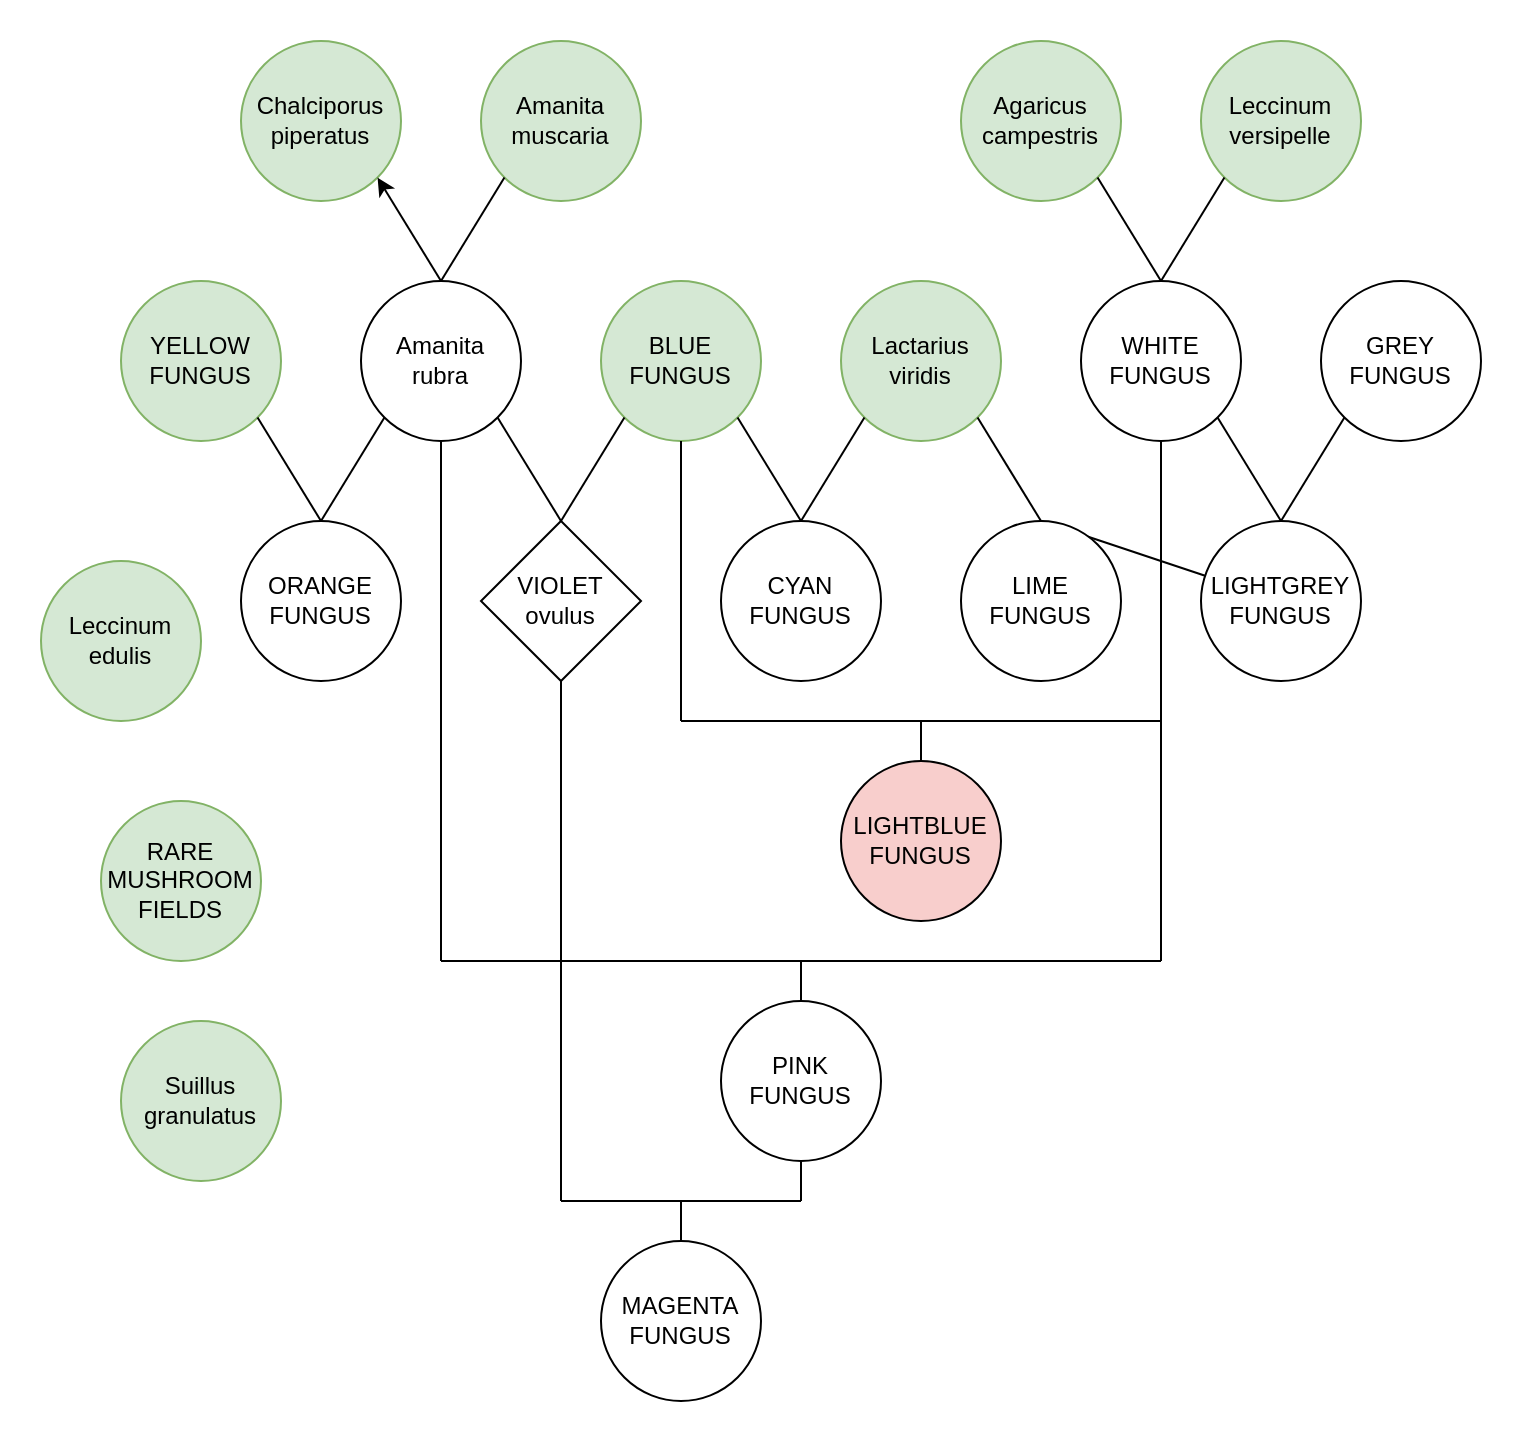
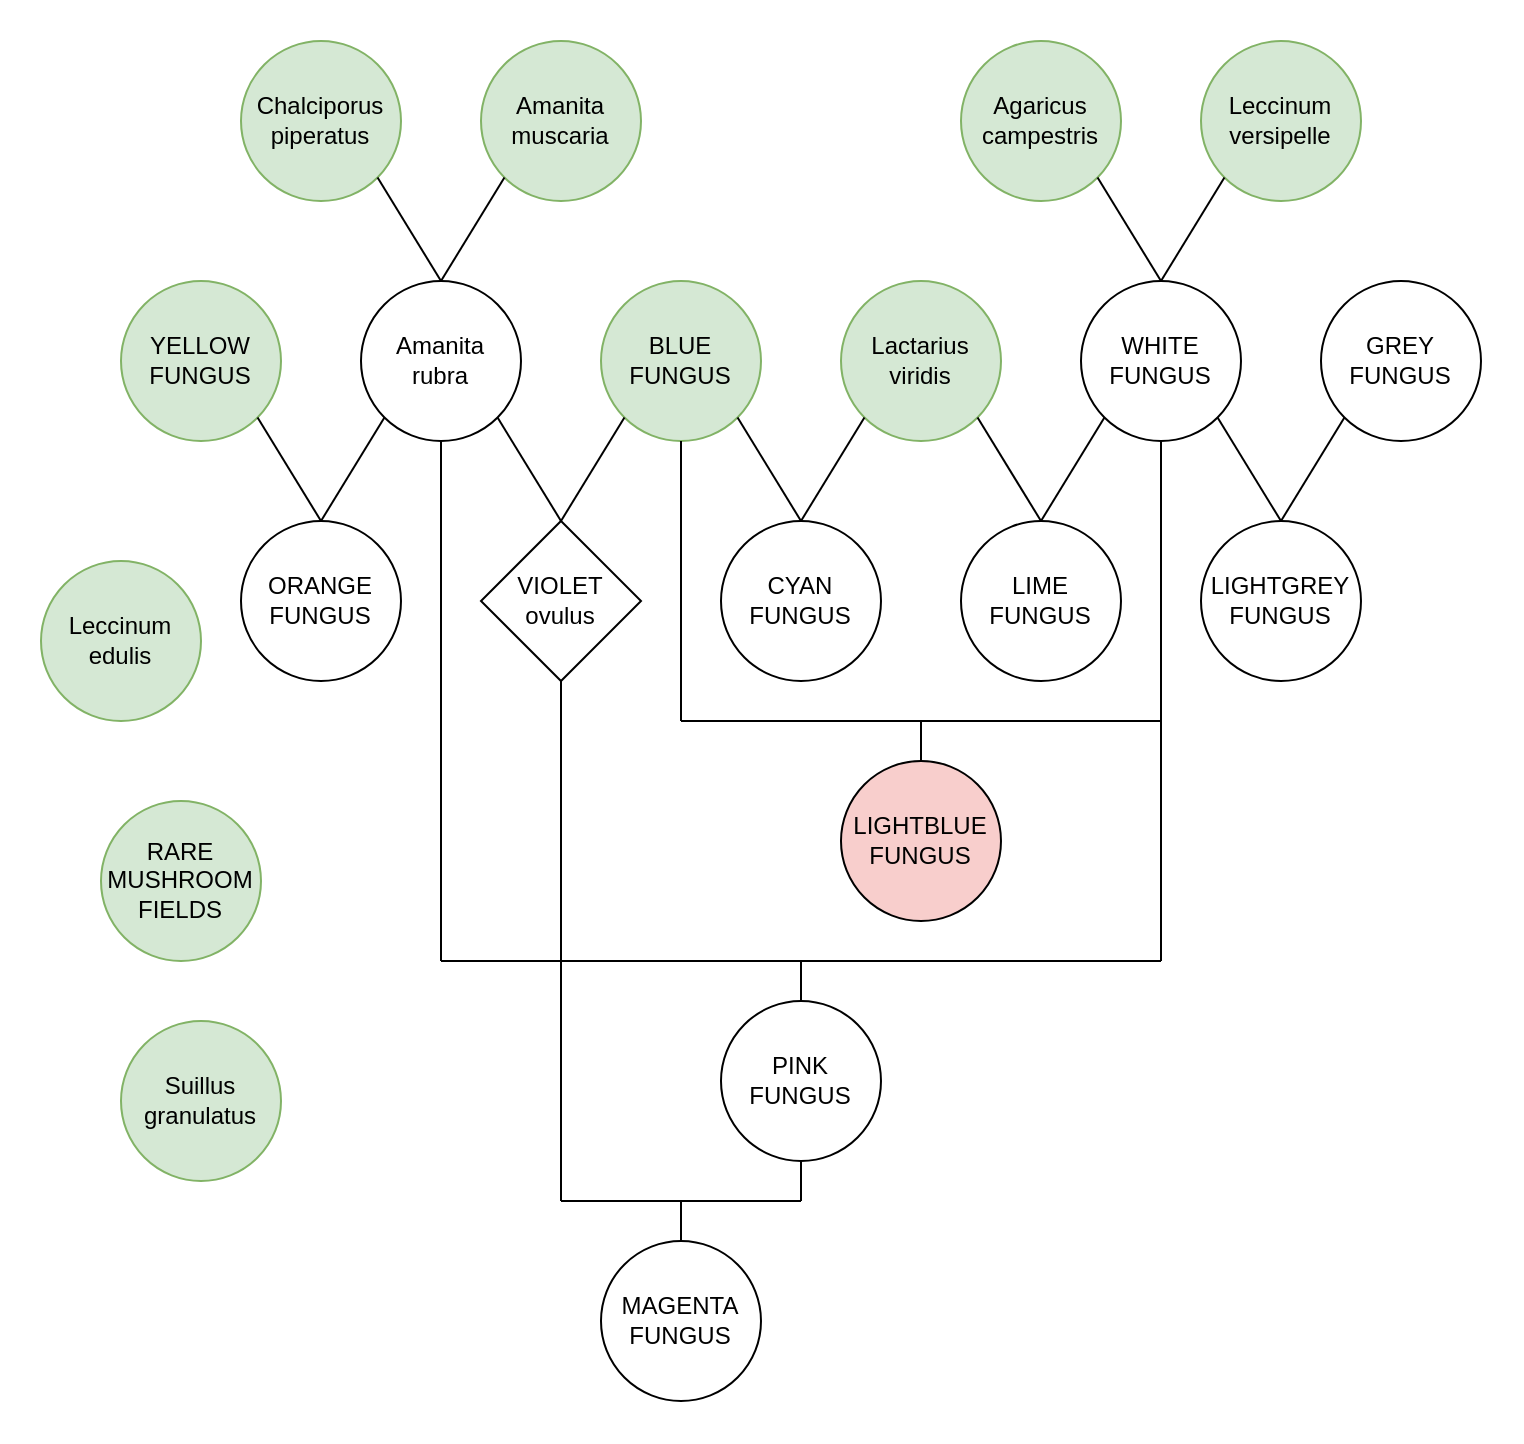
  <mxCell id="0" />
  <mxCell id="1" parent="0" />
  <mxCell id="2" value="Amanita&lt;br&gt;muscaria" style="ellipse;whiteSpace=wrap;html=1;aspect=fixed;fillColor=#d5e8d4;strokeColor=#82b366;" vertex="1" parent="1"><mxGeometry x="240" y="20" width="80" height="80" as="geometry" /></mxCell>
  <mxCell id="3" value="Chalciporus piperatus" style="ellipse;whiteSpace=wrap;html=1;aspect=fixed;fillColor=#d5e8d4;strokeColor=#82b366;" vertex="1" parent="1"><mxGeometry x="120" y="20" width="80" height="80" as="geometry" /></mxCell>
  <mxCell id="4" value="Amanita&lt;br&gt;rubra" style="ellipse;whiteSpace=wrap;html=1;aspect=fixed;" vertex="1" parent="1"><mxGeometry x="180" y="140" width="80" height="80" as="geometry" /></mxCell>
  <mxCell id="5" value="" style="endArrow=none;html=1;rounded=0;entryX=0;entryY=1;entryDx=0;entryDy=0;exitX=0.5;exitY=0;exitDx=0;exitDy=0;" edge="1" parent="1" source="4" target="2"><mxGeometry width="50" height="50" relative="1" as="geometry"><mxPoint x="140" y="130" as="sourcePoint" /><mxPoint x="180" y="170" as="targetPoint" /></mxGeometry></mxCell>
- <mxCell id="6" value="" style="endArrow=classic;html=1;rounded=0;entryX=1;entryY=1;entryDx=0;entryDy=0;exitX=0.5;exitY=0;exitDx=0;exitDy=0;" edge="1" parent="1" source="4" target="3"><mxGeometry width="50" height="50" relative="1" as="geometry"><mxPoint x="140" y="140" as="sourcePoint" /><mxPoint x="180" y="170" as="targetPoint" /></mxGeometry></mxCell>
+ <mxCell id="6" value="" style="endArrow=none;html=1;rounded=0;entryX=1;entryY=1;entryDx=0;entryDy=0;exitX=0.5;exitY=0;exitDx=0;exitDy=0;" edge="1" parent="1" source="4" target="3"><mxGeometry width="50" height="50" relative="1" as="geometry"><mxPoint x="140" y="140" as="sourcePoint" /><mxPoint x="180" y="170" as="targetPoint" /></mxGeometry></mxCell>
  <mxCell id="7" value="YELLOW&lt;br&gt;FUNGUS" style="ellipse;whiteSpace=wrap;html=1;aspect=fixed;fillColor=#d5e8d4;strokeColor=#82b366;" vertex="1" parent="1"><mxGeometry x="60" y="140" width="80" height="80" as="geometry" /></mxCell>
  <mxCell id="8" value="" style="endArrow=none;html=1;rounded=0;entryX=1;entryY=1;entryDx=0;entryDy=0;exitX=0.5;exitY=0;exitDx=0;exitDy=0;" edge="1" parent="1" source="10" target="7"><mxGeometry width="50" height="50" relative="1" as="geometry"><mxPoint x="60" y="260" as="sourcePoint" /><mxPoint x="100" y="140" as="targetPoint" /></mxGeometry></mxCell>
  <mxCell id="9" value="" style="endArrow=none;html=1;rounded=0;exitX=0.5;exitY=0;exitDx=0;exitDy=0;entryX=0;entryY=1;entryDx=0;entryDy=0;" edge="1" parent="1" source="10" target="4"><mxGeometry width="50" height="50" relative="1" as="geometry"><mxPoint x="60" y="260" as="sourcePoint" /><mxPoint x="140" y="220" as="targetPoint" /></mxGeometry></mxCell>
  <mxCell id="10" value="ORANGE&lt;br&gt;FUNGUS" style="ellipse;whiteSpace=wrap;html=1;aspect=fixed;" vertex="1" parent="1"><mxGeometry x="120" y="260" width="80" height="80" as="geometry" /></mxCell>
  <mxCell id="11" value="BLUE&lt;br&gt;FUNGUS" style="ellipse;whiteSpace=wrap;html=1;aspect=fixed;fillColor=#d5e8d4;strokeColor=#82b366;" vertex="1" parent="1"><mxGeometry x="300" y="140" width="80" height="80" as="geometry" /></mxCell>
  <mxCell id="12" value="" style="endArrow=none;html=1;rounded=0;exitX=1;exitY=1;exitDx=0;exitDy=0;entryX=0.5;entryY=0;entryDx=0;entryDy=0;" edge="1" parent="1" source="4" target="14"><mxGeometry width="50" height="50" relative="1" as="geometry"><mxPoint x="150" y="220" as="sourcePoint" /><mxPoint x="220" y="250" as="targetPoint" /></mxGeometry></mxCell>
  <mxCell id="13" value="" style="endArrow=none;html=1;rounded=0;entryX=0;entryY=1;entryDx=0;entryDy=0;exitX=0.5;exitY=0;exitDx=0;exitDy=0;" edge="1" parent="1" source="14" target="11"><mxGeometry width="50" height="50" relative="1" as="geometry"><mxPoint x="210" y="220" as="sourcePoint" /><mxPoint x="260" y="170" as="targetPoint" /></mxGeometry></mxCell>
  <mxCell id="14" value="VIOLET&lt;br&gt;ovulus" style="rhombus;whiteSpace=wrap;html=1;aspect=fixed;" vertex="1" parent="1"><mxGeometry x="240" y="260" width="80" height="80" as="geometry" /></mxCell>
  <mxCell id="15" value="Leccinum&lt;br&gt;versipelle" style="ellipse;whiteSpace=wrap;html=1;aspect=fixed;fillColor=#d5e8d4;strokeColor=#82b366;" vertex="1" parent="1"><mxGeometry x="600" y="20" width="80" height="80" as="geometry" /></mxCell>
  <mxCell id="16" value="Lactarius&lt;br&gt;viridis" style="ellipse;whiteSpace=wrap;html=1;aspect=fixed;fillColor=#d5e8d4;strokeColor=#82b366;" vertex="1" parent="1"><mxGeometry x="420" y="140" width="80" height="80" as="geometry" /></mxCell>
  <mxCell id="17" value="" style="endArrow=none;html=1;rounded=0;entryX=0;entryY=1;entryDx=0;entryDy=0;exitX=0.5;exitY=0;exitDx=0;exitDy=0;" edge="1" parent="1" source="19" target="16"><mxGeometry width="50" height="50" relative="1" as="geometry"><mxPoint x="370" y="250" as="sourcePoint" /><mxPoint x="420" y="200" as="targetPoint" /></mxGeometry></mxCell>
  <mxCell id="18" value="" style="endArrow=none;html=1;rounded=0;entryX=1;entryY=1;entryDx=0;entryDy=0;exitX=0.5;exitY=0;exitDx=0;exitDy=0;" edge="1" parent="1" source="19" target="11"><mxGeometry width="50" height="50" relative="1" as="geometry"><mxPoint x="350" y="260" as="sourcePoint" /><mxPoint x="420" y="200" as="targetPoint" /></mxGeometry></mxCell>
  <mxCell id="19" value="CYAN&lt;br&gt;FUNGUS" style="ellipse;whiteSpace=wrap;html=1;aspect=fixed;" vertex="1" parent="1"><mxGeometry x="360" y="260" width="80" height="80" as="geometry" /></mxCell>
  <mxCell id="20" value="Agaricus&lt;br&gt;campestris" style="ellipse;whiteSpace=wrap;html=1;aspect=fixed;fillColor=#d5e8d4;strokeColor=#82b366;" vertex="1" parent="1"><mxGeometry x="480" y="20" width="80" height="80" as="geometry" /></mxCell>
  <mxCell id="21" value="" style="endArrow=none;html=1;rounded=0;entryX=1;entryY=1;entryDx=0;entryDy=0;exitX=0.5;exitY=0;exitDx=0;exitDy=0;" edge="1" parent="1" source="23" target="20"><mxGeometry width="50" height="50" relative="1" as="geometry"><mxPoint x="660" y="100" as="sourcePoint" /><mxPoint x="710" y="50" as="targetPoint" /></mxGeometry></mxCell>
  <mxCell id="22" value="" style="endArrow=none;html=1;rounded=0;entryX=0;entryY=1;entryDx=0;entryDy=0;exitX=0.5;exitY=0;exitDx=0;exitDy=0;" edge="1" parent="1" source="23" target="15"><mxGeometry width="50" height="50" relative="1" as="geometry"><mxPoint x="640" y="120" as="sourcePoint" /><mxPoint x="611.716" y="88.284" as="targetPoint" /></mxGeometry></mxCell>
  <mxCell id="23" value="WHITE&lt;br&gt;FUNGUS" style="ellipse;whiteSpace=wrap;html=1;aspect=fixed;" vertex="1" parent="1"><mxGeometry x="540" y="140" width="80" height="80" as="geometry" /></mxCell>
- <mxCell id="24" value="" style="endArrow=none;html=1;rounded=0;exitX=0.5;exitY=0;exitDx=0;exitDy=0;" edge="1" parent="1" source="26" target="41"><mxGeometry width="50" height="50" relative="1" as="geometry"><mxPoint x="600" y="210" as="sourcePoint" /><mxPoint x="650" y="160" as="targetPoint" /></mxGeometry></mxCell>
+ <mxCell id="24" value="" style="endArrow=none;html=1;rounded=0;entryX=0;entryY=1;entryDx=0;entryDy=0;exitX=0.5;exitY=0;exitDx=0;exitDy=0;" edge="1" parent="1" source="26" target="23"><mxGeometry width="50" height="50" relative="1" as="geometry"><mxPoint x="600" y="210" as="sourcePoint" /><mxPoint x="650" y="160" as="targetPoint" /></mxGeometry></mxCell>
  <mxCell id="25" value="" style="endArrow=none;html=1;rounded=0;entryX=1;entryY=1;entryDx=0;entryDy=0;exitX=0.5;exitY=0;exitDx=0;exitDy=0;" edge="1" parent="1" source="26" target="16"><mxGeometry width="50" height="50" relative="1" as="geometry"><mxPoint x="540" y="240" as="sourcePoint" /><mxPoint x="650" y="160" as="targetPoint" /></mxGeometry></mxCell>
  <mxCell id="26" value="LIME&lt;br&gt;FUNGUS" style="ellipse;whiteSpace=wrap;html=1;aspect=fixed;" vertex="1" parent="1"><mxGeometry x="480" y="260" width="80" height="80" as="geometry" /></mxCell>
  <mxCell id="27" value="" style="endArrow=none;html=1;rounded=0;entryX=0.5;entryY=1;entryDx=0;entryDy=0;" edge="1" parent="1" target="23"><mxGeometry width="50" height="50" relative="1" as="geometry"><mxPoint x="580" y="480" as="sourcePoint" /><mxPoint x="510" y="220" as="targetPoint" /></mxGeometry></mxCell>
  <mxCell id="28" value="" style="endArrow=none;html=1;rounded=0;entryX=0.5;entryY=1;entryDx=0;entryDy=0;" edge="1" parent="1" target="11"><mxGeometry width="50" height="50" relative="1" as="geometry"><mxPoint x="340" y="360" as="sourcePoint" /><mxPoint x="510" y="220" as="targetPoint" /></mxGeometry></mxCell>
  <mxCell id="29" value="" style="endArrow=none;html=1;rounded=0;" edge="1" parent="1"><mxGeometry width="50" height="50" relative="1" as="geometry"><mxPoint x="340" y="360" as="sourcePoint" /><mxPoint x="580" y="360" as="targetPoint" /></mxGeometry></mxCell>
  <mxCell id="30" value="" style="endArrow=none;html=1;rounded=0;exitX=0.5;exitY=0;exitDx=0;exitDy=0;" edge="1" parent="1" source="31"><mxGeometry width="50" height="50" relative="1" as="geometry"><mxPoint x="460" y="390" as="sourcePoint" /><mxPoint x="460" y="360" as="targetPoint" /></mxGeometry></mxCell>
  <mxCell id="31" value="LIGHTBLUE&lt;br&gt;FUNGUS" style="ellipse;whiteSpace=wrap;html=1;aspect=fixed;fillColor=#f8cecc;" vertex="1" parent="1"><mxGeometry x="420" y="380" width="80" height="80" as="geometry" /></mxCell>
  <mxCell id="32" value="" style="endArrow=none;html=1;rounded=0;exitX=0.5;exitY=1;exitDx=0;exitDy=0;" edge="1" parent="1" source="4"><mxGeometry width="50" height="50" relative="1" as="geometry"><mxPoint x="380" y="300" as="sourcePoint" /><mxPoint x="220" y="480" as="targetPoint" /></mxGeometry></mxCell>
  <mxCell id="33" value="" style="endArrow=none;html=1;rounded=0;" edge="1" parent="1"><mxGeometry width="50" height="50" relative="1" as="geometry"><mxPoint x="220" y="480" as="sourcePoint" /><mxPoint x="580" y="480" as="targetPoint" /></mxGeometry></mxCell>
  <mxCell id="34" value="" style="endArrow=none;html=1;rounded=0;exitX=0.5;exitY=0;exitDx=0;exitDy=0;" edge="1" parent="1" source="35"><mxGeometry width="50" height="50" relative="1" as="geometry"><mxPoint x="400" y="520" as="sourcePoint" /><mxPoint x="400" y="480" as="targetPoint" /></mxGeometry></mxCell>
  <mxCell id="35" value="PINK&lt;br&gt;FUNGUS" style="ellipse;whiteSpace=wrap;html=1;aspect=fixed;" vertex="1" parent="1"><mxGeometry x="360" y="500" width="80" height="80" as="geometry" /></mxCell>
  <mxCell id="36" value="" style="endArrow=none;html=1;rounded=0;entryX=0.5;entryY=1;entryDx=0;entryDy=0;" edge="1" parent="1" target="14"><mxGeometry width="50" height="50" relative="1" as="geometry"><mxPoint x="280" y="600" as="sourcePoint" /><mxPoint x="290" y="370" as="targetPoint" /></mxGeometry></mxCell>
  <mxCell id="37" value="" style="endArrow=none;html=1;rounded=0;entryX=0.5;entryY=1;entryDx=0;entryDy=0;" edge="1" parent="1" target="35"><mxGeometry width="50" height="50" relative="1" as="geometry"><mxPoint x="400" y="600" as="sourcePoint" /><mxPoint x="460" y="590" as="targetPoint" /></mxGeometry></mxCell>
  <mxCell id="38" value="" style="endArrow=none;html=1;rounded=0;" edge="1" parent="1"><mxGeometry width="50" height="50" relative="1" as="geometry"><mxPoint x="280" y="600" as="sourcePoint" /><mxPoint x="400" y="600" as="targetPoint" /></mxGeometry></mxCell>
  <mxCell id="39" value="" style="endArrow=none;html=1;rounded=0;exitX=0.5;exitY=0;exitDx=0;exitDy=0;" edge="1" parent="1" source="40"><mxGeometry width="50" height="50" relative="1" as="geometry"><mxPoint x="340" y="660" as="sourcePoint" /><mxPoint x="340" y="600" as="targetPoint" /></mxGeometry></mxCell>
  <mxCell id="40" value="MAGENTA&lt;br&gt;FUNGUS" style="ellipse;whiteSpace=wrap;html=1;aspect=fixed;" vertex="1" parent="1"><mxGeometry x="300" y="620" width="80" height="80" as="geometry" /></mxCell>
  <mxCell id="41" value="LIGHTGREY&lt;br&gt;FUNGUS" style="ellipse;whiteSpace=wrap;html=1;aspect=fixed;" vertex="1" parent="1"><mxGeometry x="600" y="260" width="80" height="80" as="geometry" /></mxCell>
  <mxCell id="42" value="GREY&lt;br&gt;FUNGUS" style="ellipse;whiteSpace=wrap;html=1;aspect=fixed;" vertex="1" parent="1"><mxGeometry x="660" y="140" width="80" height="80" as="geometry" /></mxCell>
  <mxCell id="43" value="" style="endArrow=none;html=1;rounded=0;entryX=1;entryY=1;entryDx=0;entryDy=0;exitX=0.5;exitY=0;exitDx=0;exitDy=0;" edge="1" parent="1" source="41" target="23"><mxGeometry width="50" height="50" relative="1" as="geometry"><mxPoint x="640" y="260" as="sourcePoint" /><mxPoint x="600" y="260" as="targetPoint" /></mxGeometry></mxCell>
  <mxCell id="44" value="" style="endArrow=none;html=1;rounded=0;entryX=0;entryY=1;entryDx=0;entryDy=0;exitX=0.5;exitY=0;exitDx=0;exitDy=0;" edge="1" parent="1" source="41" target="42"><mxGeometry width="50" height="50" relative="1" as="geometry"><mxPoint x="640" y="260" as="sourcePoint" /><mxPoint x="600" y="260" as="targetPoint" /></mxGeometry></mxCell>
  <mxCell id="45" value="RARE&lt;br&gt;MUSHROOM&lt;br&gt;FIELDS" style="ellipse;whiteSpace=wrap;html=1;aspect=fixed;fillColor=#d5e8d4;strokeColor=#82b366;" vertex="1" parent="1"><mxGeometry x="50" y="400" width="80" height="80" as="geometry" /></mxCell>
  <mxCell id="46" value="Suillus&lt;br&gt;granulatus" style="ellipse;whiteSpace=wrap;html=1;aspect=fixed;fillColor=#d5e8d4;strokeColor=#82b366;" vertex="1" parent="1"><mxGeometry x="60" y="510" width="80" height="80" as="geometry" /></mxCell>
  <mxCell id="47" value="Leccinum&lt;br&gt;edulis" style="ellipse;whiteSpace=wrap;html=1;aspect=fixed;fillColor=#d5e8d4;strokeColor=#82b366;" vertex="1" parent="1"><mxGeometry y="280" width="80" height="80" as="geometry" x="20" /></mxCell>
